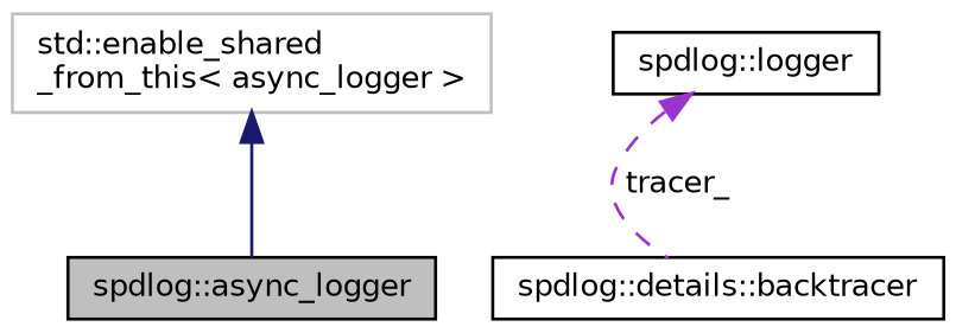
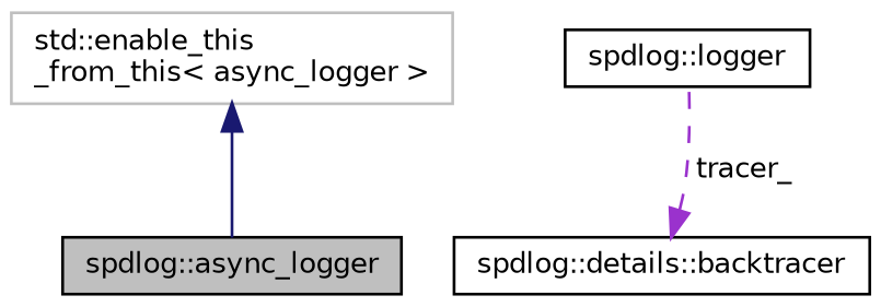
  digraph {
    node [color=black fillcolor=white fontname=Helvetica fontsize=10 shape=record style=filled]
    edge [dir=back fontname=Helvetica fontsize=10 labelfontname=Helvetica labelfontsize=10]
    n1 [fillcolor=grey75 fontcolor=black height=0.2 label="spdlog::async_logger" width=0.4]
-   n2 [color=grey75 height=0.2 label="std::enable_shared\l_from_this\< async_logger \>" width=0.4]
+   n2 [color=grey75 height=0.2 label="std::enable_this\l_from_this\< async_logger \>" width=0.4]
    n3 [height=0.2 label="spdlog::logger" width=0.4]
    n4 [height=0.2 label="spdlog::details::backtracer" width=0.4]
    n2 -> n1 [color=midnightblue style=solid]
-   n3 -> n4 [color=darkorchid3 label=" tracer_" style=dashed]
+   n4 -> n3 [color=darkorchid3 label=" tracer_" style=dashed]
  }
